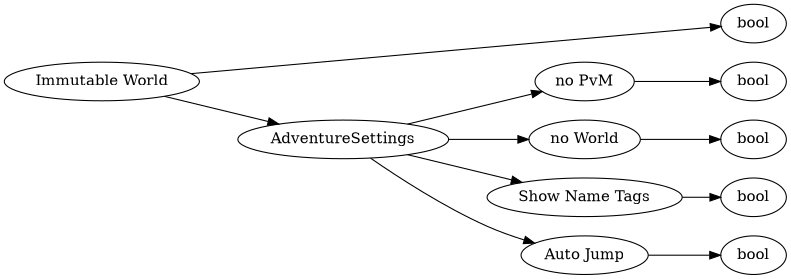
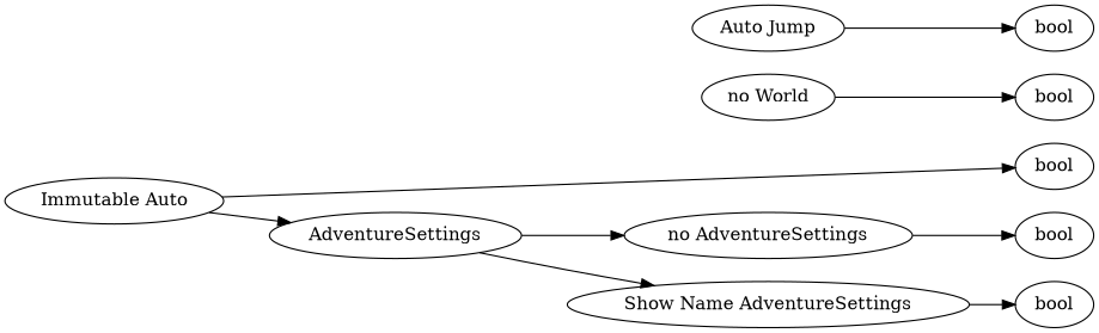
  digraph {
    rankdir=LR
    n1 [label=bool]
    n2 [label=bool]
    n3 [label=bool]
    n4 [label=bool]
    n5 [label=bool]
    n6 [label=AdventureSettings]
-   n7 [label="no PvM"]
+   n7 [label="no AdventureSettings"]
    n8 [label="no World"]
-   n9 [label="Show Name Tags"]
+   n9 [label="Show Name AdventureSettings"]
    n10 [label="Auto Jump"]
-   n11 [label="Immutable World"]
+   n11 [label="Immutable Auto"]
    subgraph sub_1 {
      rank=max
      n1
      n2
      n3
      n4
      n5
    }
    n6 -> n7
-   n6 -> n8
    n6 -> n9
-   n6 -> n10
    n7 -> n1
    n8 -> n2
    n9 -> n4
    n10 -> n5
    n11 -> n3
    n11 -> n6
  }
